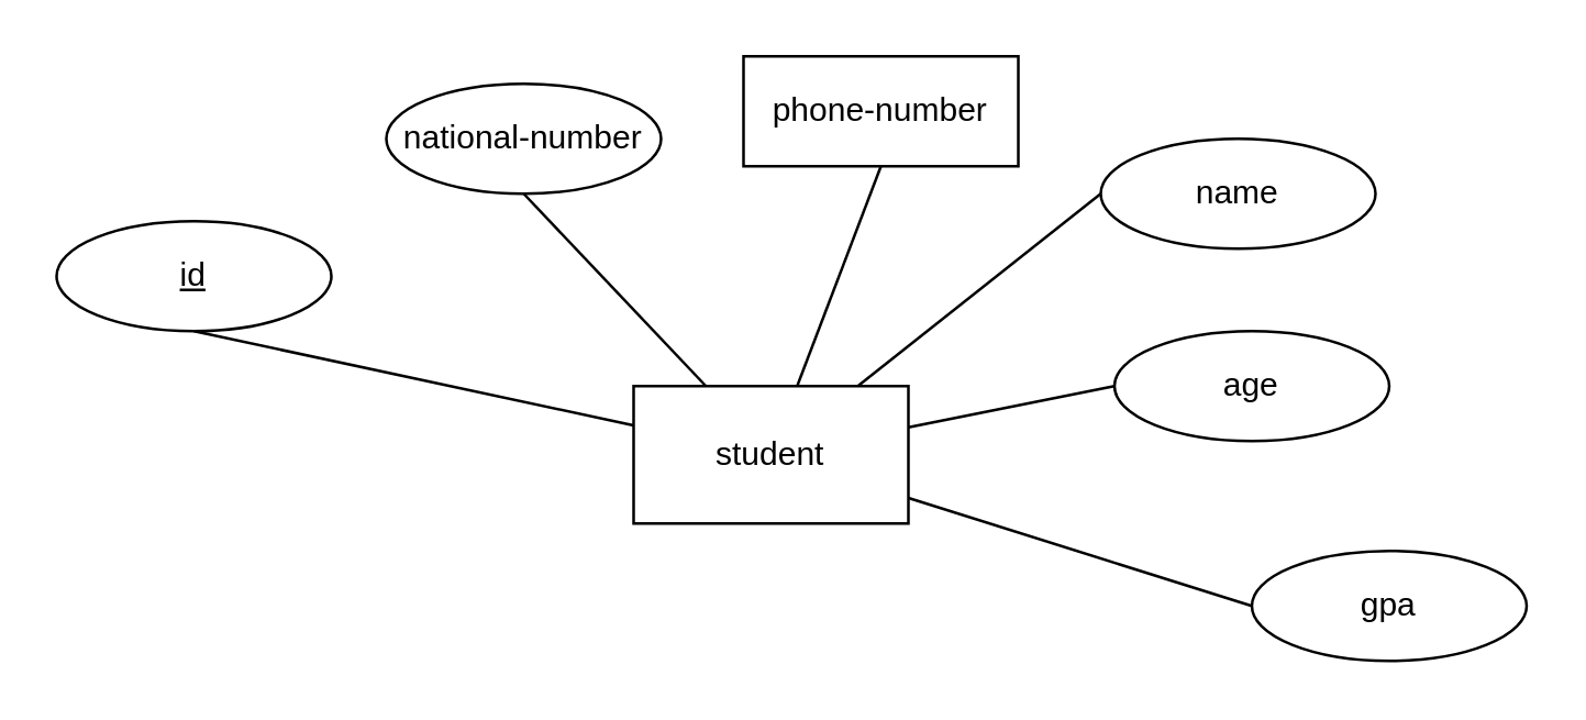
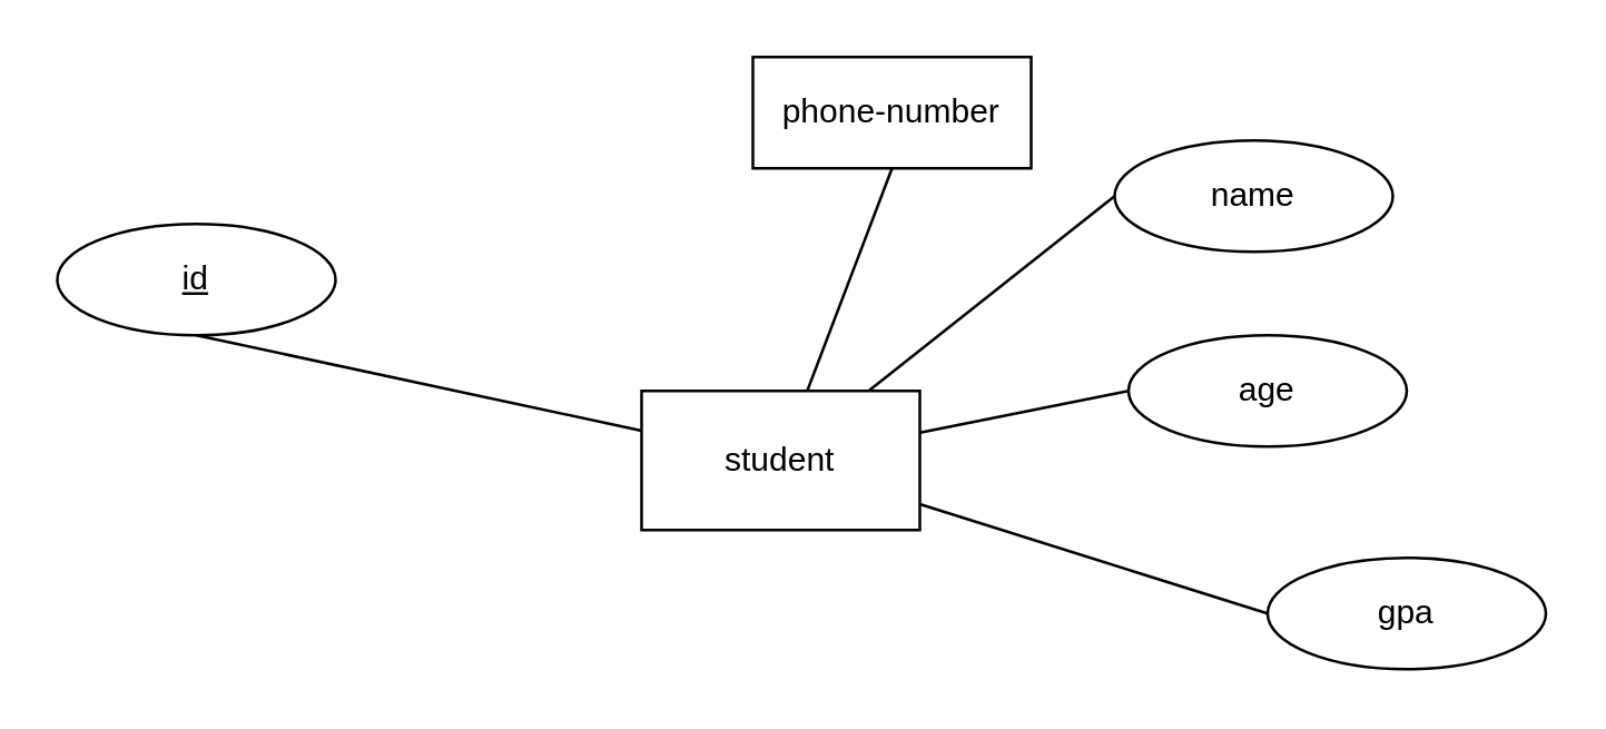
  <mxCell id="0" />
  <mxCell id="1" parent="0" />
  <mxCell id="2" style="edgeStyle=none;html=1;entryX=0.5;entryY=1;entryDx=0;entryDy=0;strokeWidth=1;endArrow=none;endFill=0;" edge="1" parent="1" source="8" target="10"><mxGeometry relative="1" as="geometry" /></mxCell>
- <mxCell id="3" style="edgeStyle=none;html=1;entryX=0.5;entryY=1;entryDx=0;entryDy=0;endArrow=none;endFill=0;" edge="1" parent="1" source="8" target="9"><mxGeometry relative="1" as="geometry" /></mxCell>
  <mxCell id="4" style="edgeStyle=none;html=1;entryX=0.5;entryY=1;entryDx=0;entryDy=0;endArrow=none;endFill=0;" edge="1" parent="1" source="8" target="11"><mxGeometry relative="1" as="geometry" /></mxCell>
  <mxCell id="5" style="edgeStyle=none;html=1;entryX=0;entryY=0.5;entryDx=0;entryDy=0;endArrow=none;endFill=0;" edge="1" parent="1" source="8" target="12"><mxGeometry relative="1" as="geometry" /></mxCell>
  <mxCell id="6" style="edgeStyle=none;html=1;entryX=0;entryY=0.5;entryDx=0;entryDy=0;endArrow=none;endFill=0;" edge="1" parent="1" source="8" target="13"><mxGeometry relative="1" as="geometry" /></mxCell>
  <mxCell id="7" style="edgeStyle=none;html=1;entryX=0;entryY=0.5;entryDx=0;entryDy=0;endArrow=none;endFill=0;" edge="1" parent="1" source="8" target="14"><mxGeometry relative="1" as="geometry" /></mxCell>
  <mxCell id="8" value="student" style="html=1;dashed=0;whiteSpace=wrap;" vertex="1" parent="1"><mxGeometry x="230" y="140" width="100" height="50" as="geometry" /></mxCell>
- <mxCell id="9" value="national-number" style="ellipse;whiteSpace=wrap;html=1;align=center;" vertex="1" parent="1"><mxGeometry x="140" y="30" width="100" height="40" as="geometry" /></mxCell>
  <mxCell id="10" value="id" style="ellipse;whiteSpace=wrap;html=1;align=center;fontStyle=4;" vertex="1" parent="1"><mxGeometry x="20" y="80" width="100" height="40" as="geometry" /></mxCell>
  <mxCell id="11" value="phone-number" style="whiteSpace=wrap;html=1;align=center;rounded=0;" vertex="1" parent="1"><mxGeometry x="270" y="20" width="100" height="40" as="geometry" /></mxCell>
  <mxCell id="12" value="name" style="ellipse;whiteSpace=wrap;html=1;align=center;" vertex="1" parent="1"><mxGeometry x="400" y="50" width="100" height="40" as="geometry" /></mxCell>
  <mxCell id="13" value="age" style="ellipse;whiteSpace=wrap;html=1;align=center;" vertex="1" parent="1"><mxGeometry x="405" y="120" width="100" height="40" as="geometry" /></mxCell>
  <mxCell id="14" value="gpa" style="ellipse;whiteSpace=wrap;html=1;align=center;" vertex="1" parent="1"><mxGeometry x="455" y="200" width="100" height="40" as="geometry" /></mxCell>
